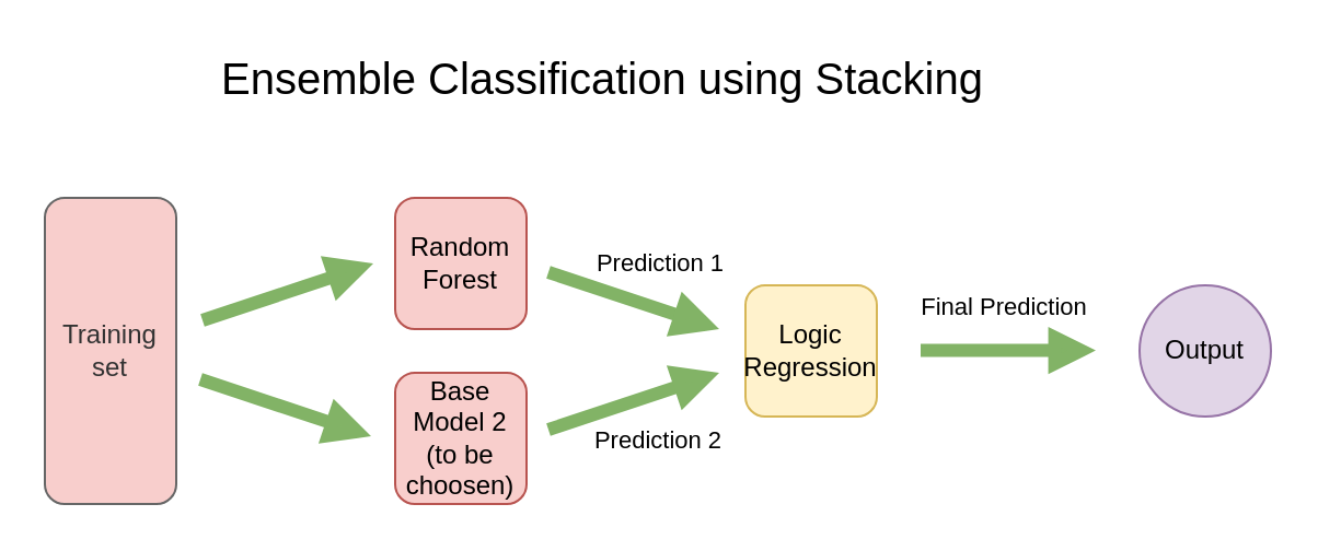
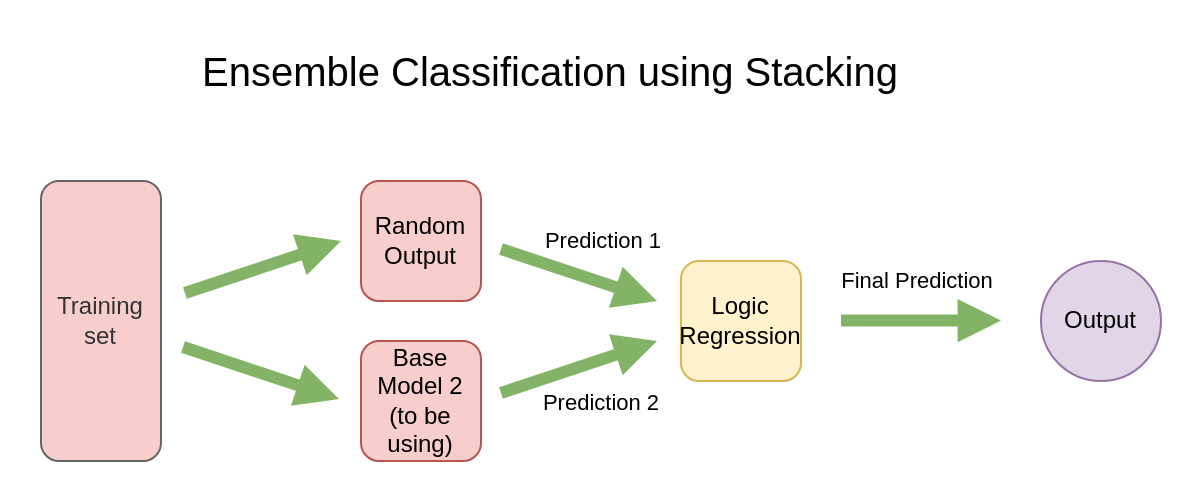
  <mxCell id="0" />
  <mxCell id="1" parent="0" />
  <mxCell id="2" style="rounded=0;orthogonalLoop=1;jettySize=auto;html=1;endArrow=block;endFill=1;fillColor=#d5e8d4;strokeColor=#82b366;strokeWidth=6;targetPerimeterSpacing=0;jumpStyle=none;jumpSize=6;endSize=6;sourcePerimeterSpacing=12;" edge="1" parent="1" source="3"><mxGeometry relative="1" as="geometry"><mxPoint x="170" y="120" as="targetPoint" /></mxGeometry></mxCell>
  <mxCell id="3" value="Training&lt;div&gt;set&lt;/div&gt;" style="rounded=1;whiteSpace=wrap;html=1;flipV=1;flipH=0;direction=south;fillColor=#f8cecc;strokeColor=#666666;fontColor=#333333;" vertex="1" parent="1"><mxGeometry x="20" y="90" width="60" height="140" as="geometry" /></mxCell>
- <mxCell id="4" value="Random Forest" style="rounded=1;whiteSpace=wrap;html=1;fillColor=#f8cecc;strokeColor=#b85450;" vertex="1" parent="1"><mxGeometry x="180" y="90" width="60" height="60" as="geometry" /></mxCell>
- <mxCell id="5" value="Base Model 2 (to be choosen)" style="rounded=1;whiteSpace=wrap;html=1;fillColor=#f8cecc;strokeColor=#b85450;" vertex="1" parent="1"><mxGeometry x="180" y="170" width="60" height="60" as="geometry" /></mxCell>
+ <mxCell id="4" value="Random Output" style="rounded=1;whiteSpace=wrap;html=1;fillColor=#f8cecc;strokeColor=#b85450;" vertex="1" parent="1"><mxGeometry x="180" y="90" width="60" height="60" as="geometry" /></mxCell>
+ <mxCell id="5" value="Base Model 2 (to be using)" style="rounded=1;whiteSpace=wrap;html=1;fillColor=#f8cecc;strokeColor=#b85450;" vertex="1" parent="1"><mxGeometry x="180" y="170" width="60" height="60" as="geometry" /></mxCell>
  <mxCell id="6" value="Logic Regression" style="rounded=1;whiteSpace=wrap;html=1;fillColor=#fff2cc;strokeColor=#d6b656;" vertex="1" parent="1"><mxGeometry x="340" y="130" width="60" height="60" as="geometry" /></mxCell>
  <mxCell id="7" style="rounded=0;orthogonalLoop=1;jettySize=auto;html=1;endArrow=block;endFill=1;fillColor=#d5e8d4;strokeColor=#82b366;strokeWidth=6;targetPerimeterSpacing=0;jumpStyle=none;jumpSize=6;endSize=6;sourcePerimeterSpacing=12;" edge="1" parent="1"><mxGeometry relative="1" as="geometry"><mxPoint x="91" y="173" as="sourcePoint" /><mxPoint x="169" y="199" as="targetPoint" /></mxGeometry></mxCell>
  <mxCell id="8" style="rounded=0;orthogonalLoop=1;jettySize=auto;html=1;endArrow=block;endFill=1;fillColor=#d5e8d4;strokeColor=#82b366;strokeWidth=6;targetPerimeterSpacing=0;jumpStyle=none;jumpSize=6;endSize=6;sourcePerimeterSpacing=12;" edge="1" parent="1"><mxGeometry relative="1" as="geometry"><mxPoint x="250" y="124" as="sourcePoint" /><mxPoint x="328" y="150" as="targetPoint" /></mxGeometry></mxCell>
  <mxCell id="9" value="Prediction 1" style="edgeLabel;html=1;align=center;verticalAlign=middle;resizable=0;points=[];" vertex="1" connectable="0" parent="8"><mxGeometry x="-0.393" y="-1" relative="1" as="geometry"><mxPoint x="27" y="-13" as="offset" /></mxGeometry></mxCell>
  <mxCell id="10" style="rounded=0;orthogonalLoop=1;jettySize=auto;html=1;endArrow=block;endFill=1;fillColor=#d5e8d4;strokeColor=#82b366;strokeWidth=6;targetPerimeterSpacing=0;jumpStyle=none;jumpSize=6;endSize=6;sourcePerimeterSpacing=12;" edge="1" parent="1"><mxGeometry relative="1" as="geometry"><mxPoint x="250" y="196" as="sourcePoint" /><mxPoint x="328" y="170" as="targetPoint" /></mxGeometry></mxCell>
  <mxCell id="11" value="Prediction 2" style="edgeLabel;html=1;align=center;verticalAlign=middle;resizable=0;points=[];" vertex="1" connectable="0" parent="10"><mxGeometry x="-0.088" y="1" relative="1" as="geometry"><mxPoint x="15" y="17" as="offset" /></mxGeometry></mxCell>
  <mxCell id="12" style="rounded=0;orthogonalLoop=1;jettySize=auto;html=1;endArrow=block;endFill=1;fillColor=#d5e8d4;strokeColor=#82b366;strokeWidth=6;targetPerimeterSpacing=0;jumpStyle=none;jumpSize=6;endSize=6;sourcePerimeterSpacing=12;" edge="1" parent="1"><mxGeometry relative="1" as="geometry"><mxPoint x="420" y="159.8" as="sourcePoint" /><mxPoint x="500" y="159.8" as="targetPoint" /><Array as="points"><mxPoint x="460" y="159.8" /></Array></mxGeometry></mxCell>
  <mxCell id="13" value="Final Prediction" style="edgeLabel;html=1;align=center;verticalAlign=middle;resizable=0;points=[];" vertex="1" connectable="0" parent="12"><mxGeometry x="-0.393" y="-1" relative="1" as="geometry"><mxPoint x="13" y="-21" as="offset" /></mxGeometry></mxCell>
  <mxCell id="14" value="Output" style="ellipse;whiteSpace=wrap;html=1;fillColor=#e1d5e7;strokeColor=#9673a6;" vertex="1" parent="1"><mxGeometry x="520" y="130" width="60" height="60" as="geometry" /></mxCell>
  <mxCell id="15" value="Ensemble Classification using Stacking" style="text;html=1;align=center;verticalAlign=middle;whiteSpace=wrap;rounded=0;fontSize=20;" vertex="1" parent="1"><mxGeometry x="80" y="20" width="390" height="30" as="geometry" /></mxCell>
